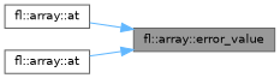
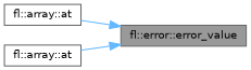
  digraph {
    rankdir=RL
    node [color=grey40 fillcolor=white fontname=Helvetica fontsize=10 shape=box style=filled]
    edge [color=steelblue1 dir=back fontname=Helvetica fontsize=10 labelfontname=Helvetica labelfontsize=10 style=solid]
-   n1 [color=gray40 fillcolor=grey60 fontcolor=black height=0.2 label="fl::array::error_value" width=0.4]
+   n1 [color=gray40 fillcolor=grey60 fontcolor=black height=0.2 label="fl::error::error_value" width=0.4]
    n2 [height=0.2 label="fl::array::at" width=0.4]
    n3 [height=0.2 label="fl::array::at" width=0.4]
    n1 -> n2
    n1 -> n3
  }
